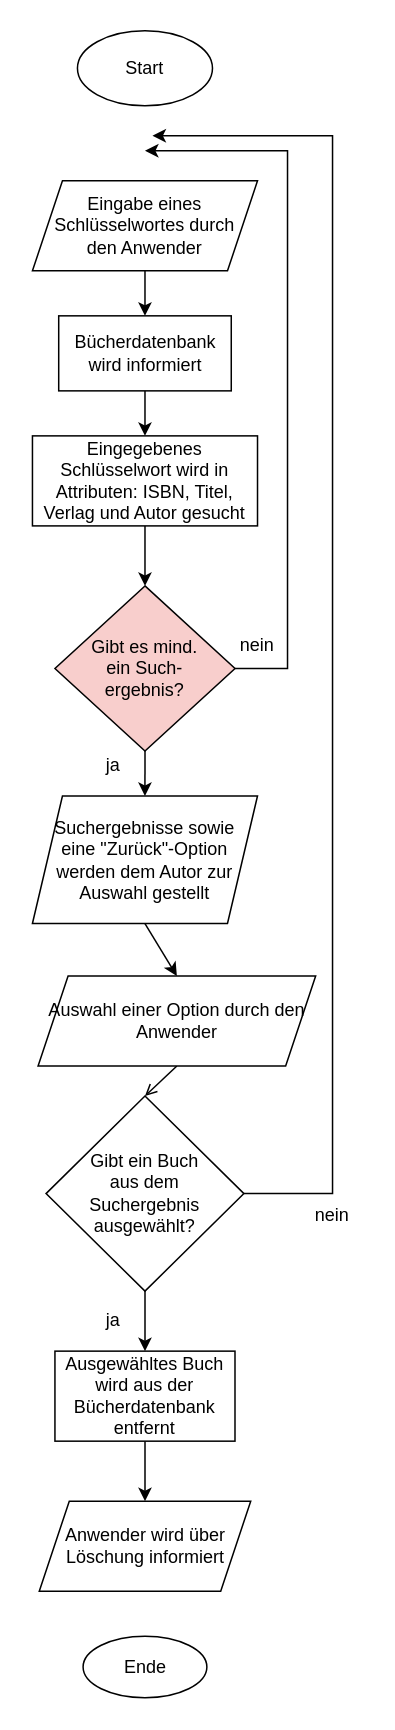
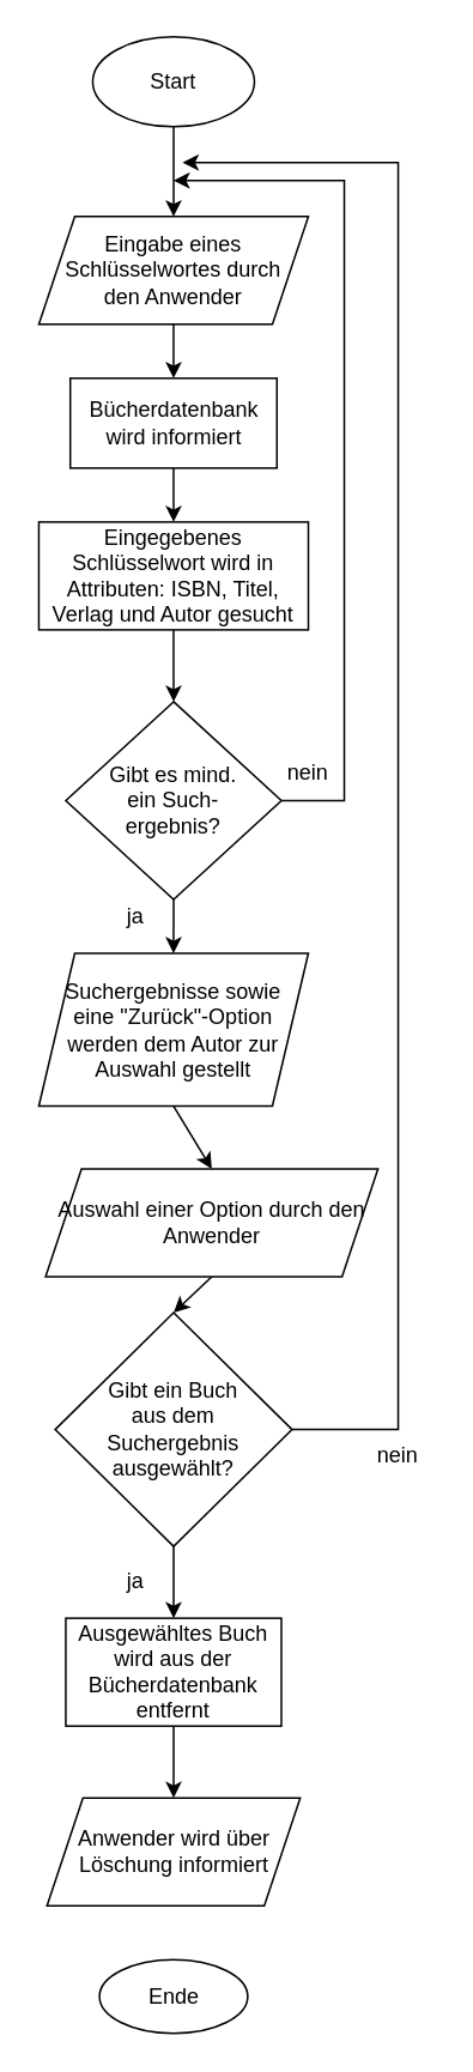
  <mxCell id="0" />
  <mxCell id="1" parent="0" />
+ <mxCell id="2" style="edgeStyle=orthogonalEdgeStyle;rounded=0;orthogonalLoop=1;jettySize=auto;html=1;exitX=0.5;exitY=1;exitDx=0;exitDy=0;entryX=0.5;entryY=0;entryDx=0;entryDy=0;" edge="1" parent="1" source="3" target="5"><mxGeometry relative="1" as="geometry" /></mxCell>
  <mxCell id="3" value="Start" style="ellipse;whiteSpace=wrap;html=1;" vertex="1" parent="1"><mxGeometry x="50.99" width="90" height="50" as="geometry" y="20" /></mxCell>
  <mxCell id="4" style="edgeStyle=none;rounded=0;orthogonalLoop=1;jettySize=auto;html=1;exitX=0.5;exitY=1;exitDx=0;exitDy=0;" edge="1" parent="1" source="5" target="7"><mxGeometry relative="1" as="geometry" /></mxCell>
  <mxCell id="5" value="Eingabe eines Schlüsselwortes durch &lt;br&gt;den Anwender" style="shape=parallelogram;perimeter=parallelogramPerimeter;whiteSpace=wrap;html=1;fixedSize=1;" vertex="1" parent="1"><mxGeometry x="21" y="120" width="150" height="60" as="geometry" /></mxCell>
  <mxCell id="6" style="edgeStyle=none;rounded=0;orthogonalLoop=1;jettySize=auto;html=1;exitX=0.5;exitY=1;exitDx=0;exitDy=0;entryX=0.5;entryY=0;entryDx=0;entryDy=0;" edge="1" parent="1" source="7" target="9"><mxGeometry relative="1" as="geometry" /></mxCell>
  <mxCell id="7" value="Bücherdatenbank wird informiert" style="rounded=0;whiteSpace=wrap;html=1;" vertex="1" parent="1"><mxGeometry x="38.5" y="210" width="115" height="50" as="geometry" /></mxCell>
  <mxCell id="8" style="edgeStyle=none;rounded=0;orthogonalLoop=1;jettySize=auto;html=1;exitX=0.5;exitY=1;exitDx=0;exitDy=0;entryX=0.5;entryY=0;entryDx=0;entryDy=0;" edge="1" parent="1" source="9" target="12"><mxGeometry relative="1" as="geometry" /></mxCell>
  <mxCell id="9" value="Eingegebenes Schlüsselwort wird in Attributen: ISBN, Titel, Verlag und Autor gesucht" style="rounded=0;whiteSpace=wrap;html=1;" vertex="1" parent="1"><mxGeometry x="21" y="290" width="150" height="60" as="geometry" /></mxCell>
  <mxCell id="10" style="edgeStyle=none;rounded=0;orthogonalLoop=1;jettySize=auto;html=1;exitX=0.5;exitY=1;exitDx=0;exitDy=0;entryX=0.5;entryY=0;entryDx=0;entryDy=0;" edge="1" parent="1" source="12" target="14"><mxGeometry relative="1" as="geometry" /></mxCell>
  <mxCell id="11" style="edgeStyle=none;rounded=0;orthogonalLoop=1;jettySize=auto;html=1;exitX=1;exitY=0.5;exitDx=0;exitDy=0;" edge="1" parent="1" source="12"><mxGeometry relative="1" as="geometry"><mxPoint x="96" y="100" as="targetPoint" /><Array as="points"><mxPoint x="191" y="445" /><mxPoint x="191" y="100" /></Array></mxGeometry></mxCell>
- <mxCell id="12" value="Gibt es mind. &lt;br&gt;ein Such-&lt;br&gt;ergebnis?" style="rhombus;whiteSpace=wrap;html=1;fillColor=#f8cecc;" vertex="1" parent="1"><mxGeometry x="36" y="390" width="120" height="110" as="geometry" /></mxCell>
+ <mxCell id="12" value="Gibt es mind. &lt;br&gt;ein Such-&lt;br&gt;ergebnis?" style="rhombus;whiteSpace=wrap;html=1;" vertex="1" parent="1"><mxGeometry x="36" y="390" width="120" height="110" as="geometry" /></mxCell>
  <mxCell id="13" style="edgeStyle=none;rounded=0;orthogonalLoop=1;jettySize=auto;html=1;exitX=0.5;exitY=1;exitDx=0;exitDy=0;entryX=0.5;entryY=0;entryDx=0;entryDy=0;" edge="1" parent="1" source="14" target="16"><mxGeometry relative="1" as="geometry" /></mxCell>
  <mxCell id="14" value="Suchergebnisse sowie &lt;br&gt;eine &quot;Zurück&quot;-Option werden dem Autor zur Auswahl gestellt" style="shape=parallelogram;perimeter=parallelogramPerimeter;whiteSpace=wrap;html=1;fixedSize=1;" vertex="1" parent="1"><mxGeometry x="20.99" y="530" width="150" height="85" as="geometry" /></mxCell>
- <mxCell id="15" style="edgeStyle=none;rounded=0;orthogonalLoop=1;jettySize=auto;html=1;exitX=0.5;exitY=1;exitDx=0;exitDy=0;entryX=0.5;entryY=0;entryDx=0;entryDy=0;endArrow=open;" edge="1" parent="1" source="16" target="19"><mxGeometry relative="1" as="geometry" /></mxCell>
+ <mxCell id="15" style="edgeStyle=none;rounded=0;orthogonalLoop=1;jettySize=auto;html=1;exitX=0.5;exitY=1;exitDx=0;exitDy=0;entryX=0.5;entryY=0;entryDx=0;entryDy=0;" edge="1" parent="1" source="16" target="19"><mxGeometry relative="1" as="geometry" /></mxCell>
  <mxCell id="16" value="Auswahl einer Option durch den Anwender" style="shape=parallelogram;perimeter=parallelogramPerimeter;whiteSpace=wrap;html=1;fixedSize=1;" vertex="1" parent="1"><mxGeometry x="24.75" y="650" width="185" height="60" as="geometry" /></mxCell>
  <mxCell id="17" style="edgeStyle=none;rounded=0;orthogonalLoop=1;jettySize=auto;html=1;exitX=0.5;exitY=1;exitDx=0;exitDy=0;entryX=0.5;entryY=0;entryDx=0;entryDy=0;" edge="1" parent="1" source="19" target="21"><mxGeometry relative="1" as="geometry" /></mxCell>
  <mxCell id="18" style="edgeStyle=none;rounded=0;orthogonalLoop=1;jettySize=auto;html=1;exitX=1;exitY=0.5;exitDx=0;exitDy=0;" edge="1" parent="1" source="19"><mxGeometry relative="1" as="geometry"><mxPoint x="101" y="90" as="targetPoint" /><Array as="points"><mxPoint x="221" y="795" /><mxPoint x="221" y="90" /></Array></mxGeometry></mxCell>
  <mxCell id="19" value="Gibt ein Buch &lt;br&gt;aus dem &lt;br&gt;Suchergebnis ausgewählt?" style="rhombus;whiteSpace=wrap;html=1;" vertex="1" parent="1"><mxGeometry x="30.07" y="730" width="131.87" height="130" as="geometry" /></mxCell>
  <mxCell id="20" style="edgeStyle=none;rounded=0;orthogonalLoop=1;jettySize=auto;html=1;exitX=0.5;exitY=1;exitDx=0;exitDy=0;entryX=0.5;entryY=0;entryDx=0;entryDy=0;" edge="1" parent="1" source="21" target="22"><mxGeometry relative="1" as="geometry" /></mxCell>
  <mxCell id="21" value="Ausgewähltes Buch wird aus der Bücherdatenbank entfernt" style="rounded=0;whiteSpace=wrap;html=1;" vertex="1" parent="1"><mxGeometry x="35.99" y="900" width="120" height="60" as="geometry" /></mxCell>
  <mxCell id="22" value="Anwender wird über Löschung informiert" style="shape=parallelogram;perimeter=parallelogramPerimeter;whiteSpace=wrap;html=1;fixedSize=1;" vertex="1" parent="1"><mxGeometry x="25.54" y="1000" width="140.93" height="60" as="geometry" /></mxCell>
  <mxCell id="23" value="Ende" style="ellipse;whiteSpace=wrap;html=1;" vertex="1" parent="1"><mxGeometry x="54.75" y="1090" width="82.5" height="41" as="geometry" /></mxCell>
  <mxCell id="24" value="ja" style="text;html=1;strokeColor=none;fillColor=none;align=center;verticalAlign=middle;whiteSpace=wrap;rounded=0;" vertex="1" parent="1"><mxGeometry x="54.75" y="500" width="40" height="20" as="geometry" /></mxCell>
  <mxCell id="25" value="nein" style="text;html=1;strokeColor=none;fillColor=none;align=center;verticalAlign=middle;whiteSpace=wrap;rounded=0;" vertex="1" parent="1"><mxGeometry x="151" y="420" width="40" height="20" as="geometry" /></mxCell>
  <mxCell id="26" value="ja" style="text;html=1;strokeColor=none;fillColor=none;align=center;verticalAlign=middle;whiteSpace=wrap;rounded=0;" vertex="1" parent="1"><mxGeometry x="54.75" y="870" width="40" height="20" as="geometry" /></mxCell>
  <mxCell id="27" value="nein" style="text;html=1;strokeColor=none;fillColor=none;align=center;verticalAlign=middle;whiteSpace=wrap;rounded=0;" vertex="1" parent="1"><mxGeometry x="201" y="800" width="40" height="20" as="geometry" /></mxCell>
